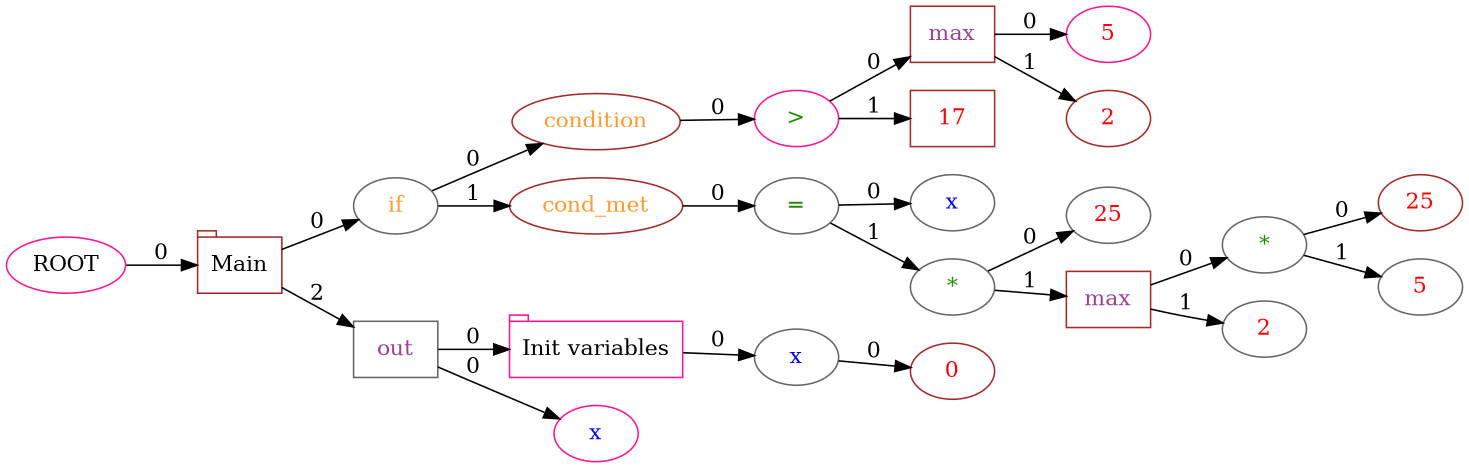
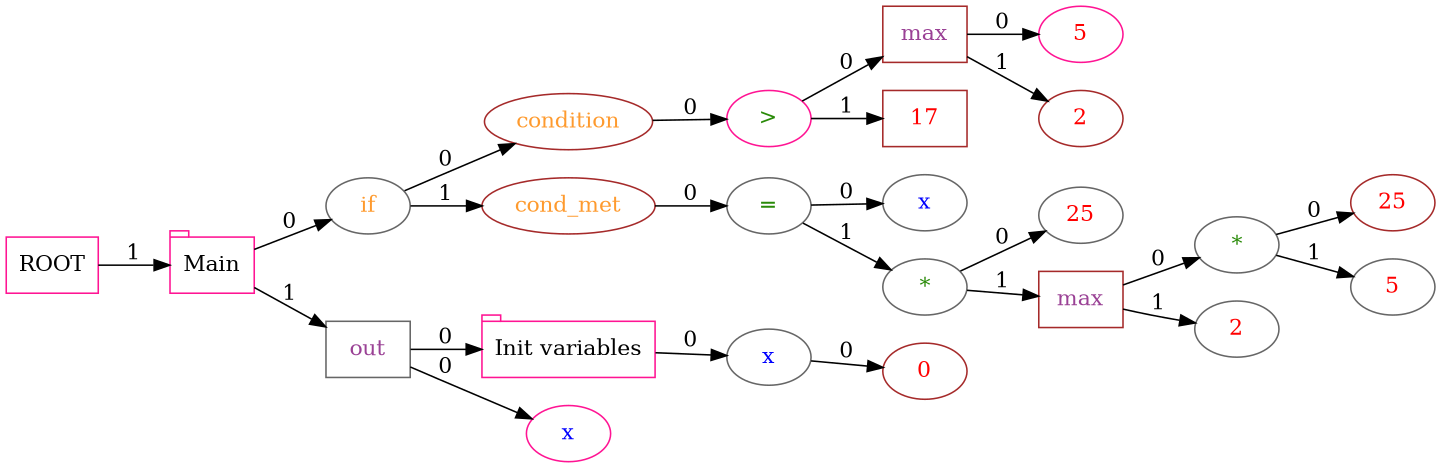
  digraph {
    rankdir=LR
    node [color=gray40 fillcolor=white fontcolor=red shape=ellipse style=solid weight=1]
    edge [color=black style=solid weight=1]
-   n1 [color=deeppink fontcolor=black label=ROOT]
-   n2 [color=brown fontcolor=black label=Main shape=tab]
+   n1 [color=deeppink fontcolor=black label=ROOT shape=box]
+   n2 [color=deeppink fontcolor=black label=Main shape=tab]
    n3 [color=deeppink fontcolor=black label="Init variables" shape=tab]
    n4 [fontcolor=blue label=x]
    n5 [fontcolor="#FE9A2E" label=if]
    n6 [fontcolor="#9A4195" label=out shape=box]
    n7 [color=brown label=0]
    n8 [color=brown fontcolor="#FE9A2E" label=condition]
    n9 [color=brown fontcolor="#FE9A2E" label=cond_met]
    n10 [color=deeppink fontcolor=blue label=x]
    n11 [color=deeppink fontcolor="#298A08" label=">"]
    n12 [fontcolor="#298A08" label="="]
    n13 [color=brown fontcolor="#9A4195" label=max shape=box]
    n14 [color=brown label=17 shape=box]
    n15 [color=deeppink label=5]
    n16 [color=brown label=2]
    n17 [fontcolor=blue label=x]
    n18 [fontcolor="#298A08" label="*"]
    n19 [label=25]
    n20 [color=brown fontcolor="#9A4195" label=max shape=box]
    n21 [fontcolor="#298A08" label="*"]
    n22 [label=2]
    n23 [color=brown label=25]
    n24 [label=5]
-   n1 -> n2 [label=0]
+   n1 -> n2 [label=1]
    n2 -> n5 [label=0]
-   n2 -> n6 [label=2]
+   n2 -> n6 [label=1]
    n3 -> n4 [label=0]
    n4 -> n7 [label=0]
    n5 -> n8 [label=0]
    n5 -> n9 [label=1]
    n6 -> n3 [label=0]
    n6 -> n10 [label=0]
    n8 -> n11 [label=0]
    n9 -> n12 [label=0]
    n11 -> n13 [label=0]
    n11 -> n14 [label=1]
    n12 -> n17 [label=0]
    n12 -> n18 [label=1]
    n13 -> n15 [label=0]
    n13 -> n16 [label=1]
    n18 -> n19 [label=0]
    n18 -> n20 [label=1]
    n20 -> n21 [label=0]
    n20 -> n22 [label=1]
    n21 -> n23 [label=0]
    n21 -> n24 [label=1]
  }
